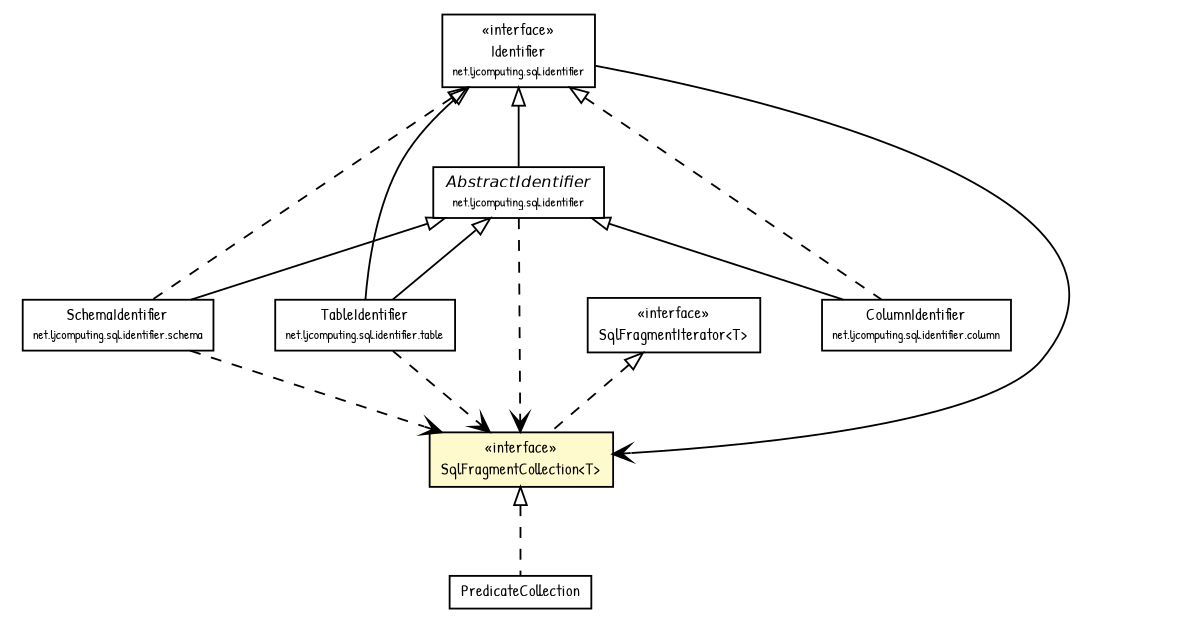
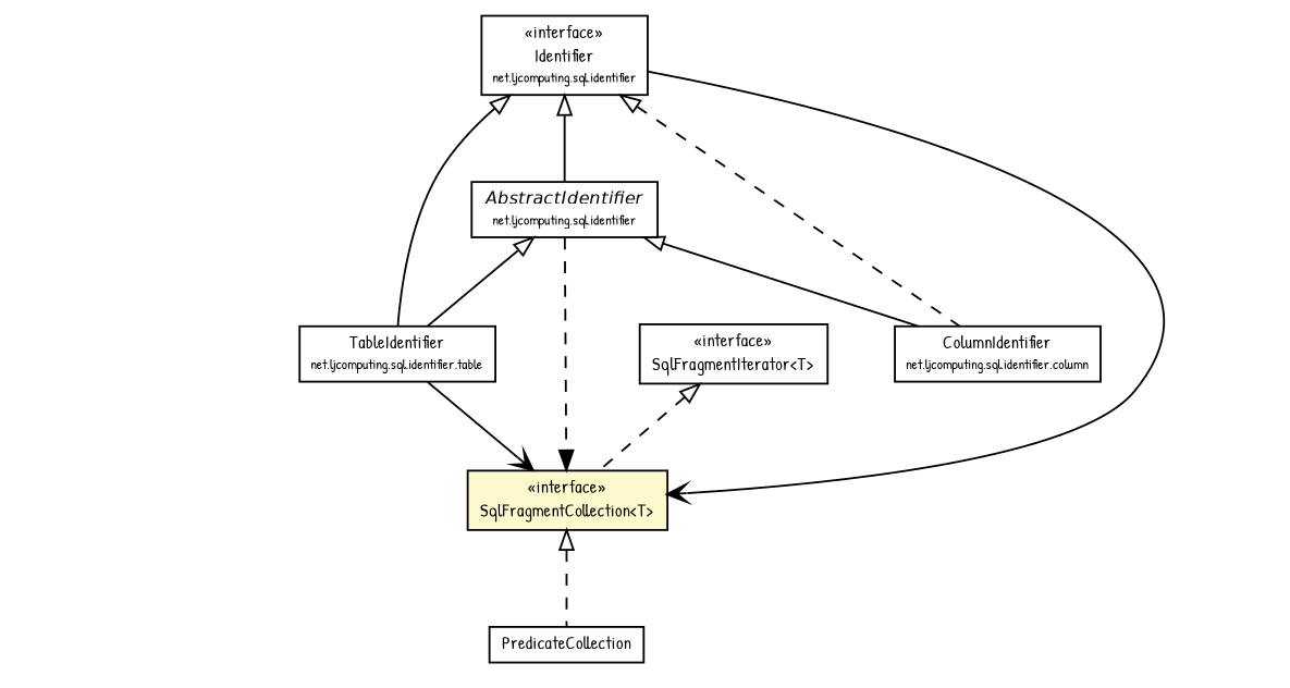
  digraph {
    fontname="Patrick Hand"
    nodesep=0.25
    ranksep=0.5
    node [fontcolor=black fontname="Patrick Hand" fontsize=9.0 shape=plaintext]
    edge [arrowtail=empty dir=back fontname="Patrick Hand" fontsize=10 headport=p labelfontname=Helvetica labelfontsize=10 style=dashed tailport=p]
    n1 [label=<<table title="net.ljcomputing.sql.collection.PredicateCollection" border="0" cellborder="1" cellspacing="0" cellpadding="2" port="p" href="./PredicateCollection.html"> 		<tr><td><table border="0" cellspacing="0" cellpadding="1"> <tr><td align="center" balign="center"> PredicateCollection </td></tr> 		</table></td></tr> 		</table>>]
    n2 [label=<<table title="net.ljcomputing.sql.collection.SqlFragmentIterator" border="0" cellborder="1" cellspacing="0" cellpadding="2" port="p" href="./SqlFragmentIterator.html"> 		<tr><td><table border="0" cellspacing="0" cellpadding="1"> <tr><td align="center" balign="center"> &#171;interface&#187; </td></tr> <tr><td align="center" balign="center"> SqlFragmentIterator&lt;T&gt; </td></tr> 		</table></td></tr> 		</table>>]
    n3 [label=<<table title="net.ljcomputing.sql.collection.SqlFragmentCollection" border="0" cellborder="1" cellspacing="0" cellpadding="2" port="p" bgcolor="lemonChiffon" href="./SqlFragmentCollection.html"> 		<tr><td><table border="0" cellspacing="0" cellpadding="1"> <tr><td align="center" balign="center"> &#171;interface&#187; </td></tr> <tr><td align="center" balign="center"> SqlFragmentCollection&lt;T&gt; </td></tr> 		</table></td></tr> 		</table>>]
-   n4 [label=<<table title="net.ljcomputing.sql.identifier.schema.SchemaIdentifier" border="0" cellborder="1" cellspacing="0" cellpadding="2" port="p" href="../identifier/schema/SchemaIdentifier.html"> 		<tr><td><table border="0" cellspacing="0" cellpadding="1"> <tr><td align="center" balign="center"> SchemaIdentifier </td></tr> <tr><td align="center" balign="center"><font point-size="7.0"> net.ljcomputing.sql.identifier.schema </font></td></tr> 		</table></td></tr> 		</table>>]
    n5 [label=<<table title="net.ljcomputing.sql.identifier.table.TableIdentifier" border="0" cellborder="1" cellspacing="0" cellpadding="2" port="p" href="../identifier/table/TableIdentifier.html"> 		<tr><td><table border="0" cellspacing="0" cellpadding="1"> <tr><td align="center" balign="center"> TableIdentifier </td></tr> <tr><td align="center" balign="center"><font point-size="7.0"> net.ljcomputing.sql.identifier.table </font></td></tr> 		</table></td></tr> 		</table>>]
    n6 [label=<<table title="net.ljcomputing.sql.identifier.AbstractIdentifier" border="0" cellborder="1" cellspacing="0" cellpadding="2" port="p" href="../identifier/AbstractIdentifier.html"> 		<tr><td><table border="0" cellspacing="0" cellpadding="1"> <tr><td align="center" balign="center"><font face="Helvetica-Oblique"> AbstractIdentifier </font></td></tr> <tr><td align="center" balign="center"><font point-size="7.0"> net.ljcomputing.sql.identifier </font></td></tr> 		</table></td></tr> 		</table>>]
    n7 [label=<<table title="net.ljcomputing.sql.identifier.column.ColumnIdentifier" border="0" cellborder="1" cellspacing="0" cellpadding="2" port="p" href="../identifier/column/ColumnIdentifier.html"> 		<tr><td><table border="0" cellspacing="0" cellpadding="1"> <tr><td align="center" balign="center"> ColumnIdentifier </td></tr> <tr><td align="center" balign="center"><font point-size="7.0"> net.ljcomputing.sql.identifier.column </font></td></tr> 		</table></td></tr> 		</table>>]
    n8 [label=<<table title="net.ljcomputing.sql.identifier.Identifier" border="0" cellborder="1" cellspacing="0" cellpadding="2" port="p" href="../identifier/Identifier.html"> 		<tr><td><table border="0" cellspacing="0" cellpadding="1"> <tr><td align="center" balign="center"> &#171;interface&#187; </td></tr> <tr><td align="center" balign="center"> Identifier </td></tr> <tr><td align="center" balign="center"><font point-size="7.0"> net.ljcomputing.sql.identifier </font></td></tr> 		</table></td></tr> 		</table>>]
    n2 -> n3
    n3 -> n1
-   n4 -> n3 [arrowhead=open color=black fontcolor=black fontsize=10.0 arrowtail="" dir=""]
-   n5 -> n3 [arrowhead=open color=black fontcolor=black fontsize=10.0 arrowtail="" dir=""]
-   n6 -> n3 [arrowhead=open color=black fontcolor=black fontsize=10.0 arrowtail="" dir=""]
-   n6 -> n4 [style=""]
+   n5 -> n3 [arrowhead=open color=black fontcolor=black fontsize=10.0 style=solid arrowtail="" dir=""]
+   n6 -> n3 [arrowhead=normal color=black fontcolor=black fontsize=10.0 arrowtail="" dir=""]
    n6 -> n5 [style=""]
    n6 -> n7 [style=""]
    n8 -> n3 [arrowhead=open color=black fontcolor=black fontsize=10.0 style=solid arrowtail="" dir=""]
-   n8 -> n4
    n8 -> n5 [style=solid]
    n8 -> n6 [style=solid]
    n8 -> n7
  }
